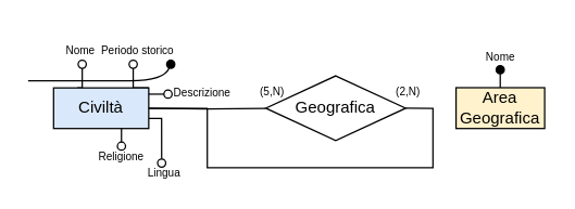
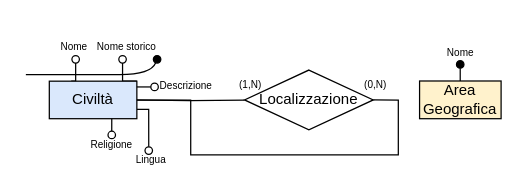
  <mxCell id="0" />
  <mxCell id="1" parent="0" />
  <mxCell id="2" style="edgeStyle=orthogonalEdgeStyle;rounded=0;orthogonalLoop=1;jettySize=auto;html=1;exitX=0.5;exitY=1;exitDx=0;exitDy=0;" edge="1" parent="1"><mxGeometry relative="1" as="geometry"><mxPoint x="171.34" y="43.36" as="sourcePoint" /><mxPoint x="171.34" y="43.36" as="targetPoint" /></mxGeometry></mxCell>
  <mxCell id="3" style="edgeStyle=orthogonalEdgeStyle;rounded=0;orthogonalLoop=1;jettySize=auto;html=1;endArrow=none;endFill=0;" edge="1" parent="1" target="5"><mxGeometry relative="1" as="geometry"><mxPoint x="105.65" y="79.25" as="sourcePoint" /></mxGeometry></mxCell>
  <mxCell id="4" style="edgeStyle=orthogonalEdgeStyle;rounded=0;orthogonalLoop=1;jettySize=auto;html=1;exitX=1;exitY=0.5;exitDx=0;exitDy=0;endArrow=none;endFill=0;" edge="1" parent="1" source="5" target="19"><mxGeometry relative="1" as="geometry" /></mxCell>
- <mxCell id="5" value="Geografica" style="shape=rhombus;perimeter=rhombusPerimeter;whiteSpace=wrap;html=1;align=center;" vertex="1" parent="1"><mxGeometry x="195" y="55.36" width="102.98" height="47.79" as="geometry" /></mxCell>
- <mxCell id="6" value="&lt;font style=&quot;font-size: 8px;&quot;&gt;(5,N)&lt;/font&gt;" style="text;html=1;align=center;verticalAlign=middle;whiteSpace=wrap;rounded=1;strokeColor=none;glass=0;" vertex="1" parent="1"><mxGeometry x="175" y="58.15" width="50" height="15" as="geometry" /></mxCell>
- <mxCell id="7" value="&lt;font style=&quot;font-size: 8px;&quot;&gt;(2,N)&lt;/font&gt;" style="text;html=1;align=center;verticalAlign=middle;whiteSpace=wrap;rounded=1;strokeColor=none;glass=0;" vertex="1" parent="1"><mxGeometry x="275" y="58.15" width="50" height="15" as="geometry" /></mxCell>
+ <mxCell id="5" value="Localizzazione" style="shape=rhombus;perimeter=rhombusPerimeter;whiteSpace=wrap;html=1;align=center;" vertex="1" parent="1"><mxGeometry x="195" y="55.36" width="102.98" height="47.79" as="geometry" /></mxCell>
+ <mxCell id="6" value="&lt;font style=&quot;font-size: 8px;&quot;&gt;(1,N)&lt;/font&gt;" style="text;html=1;align=center;verticalAlign=middle;whiteSpace=wrap;rounded=1;strokeColor=none;glass=0;" vertex="1" parent="1"><mxGeometry x="175" y="58.15" width="50" height="15" as="geometry" /></mxCell>
+ <mxCell id="7" value="&lt;font style=&quot;font-size: 8px;&quot;&gt;(0,N)&lt;/font&gt;" style="text;html=1;align=center;verticalAlign=middle;whiteSpace=wrap;rounded=1;strokeColor=none;glass=0;" vertex="1" parent="1"><mxGeometry x="275" y="58.15" width="50" height="15" as="geometry" /></mxCell>
  <mxCell id="8" style="edgeStyle=orthogonalEdgeStyle;rounded=0;orthogonalLoop=1;jettySize=auto;html=1;exitX=0.25;exitY=0;exitDx=0;exitDy=0;entryX=0.5;entryY=1;entryDx=0;entryDy=0;endArrow=oval;endFill=0;" edge="1" parent="1" source="19"><mxGeometry relative="1" as="geometry"><mxPoint x="60" y="46.75" as="targetPoint" /></mxGeometry></mxCell>
  <mxCell id="9" style="edgeStyle=orthogonalEdgeStyle;rounded=0;orthogonalLoop=1;jettySize=auto;html=1;exitX=1;exitY=0;exitDx=0;exitDy=0;entryX=0.25;entryY=1;entryDx=0;entryDy=0;endArrow=oval;endFill=0;" edge="1" parent="1" source="19"><mxGeometry relative="1" as="geometry"><mxPoint x="97.5" y="46.75" as="targetPoint" /></mxGeometry></mxCell>
- <mxCell id="10" value="&lt;font style=&quot;font-size: 8px;&quot;&gt;Periodo storico&lt;/font&gt;" style="text;html=1;align=center;verticalAlign=middle;whiteSpace=wrap;rounded=0;" vertex="1" parent="1"><mxGeometry x="66.43" y="20.86" width="70" height="30" as="geometry" /></mxCell>
+ <mxCell id="10" value="&lt;font style=&quot;font-size: 8px;&quot;&gt;Nome storico&lt;/font&gt;" style="text;html=1;align=center;verticalAlign=middle;whiteSpace=wrap;rounded=0;" vertex="1" parent="1"><mxGeometry x="66.43" y="20.86" width="70" height="30" as="geometry" /></mxCell>
  <mxCell id="11" value="&lt;font style=&quot;font-size: 8px;&quot;&gt;Nome&lt;/font&gt;" style="text;html=1;align=center;verticalAlign=middle;whiteSpace=wrap;rounded=0;" vertex="1" parent="1"><mxGeometry x="28.93" y="20.86" width="60" height="30" as="geometry" /></mxCell>
  <mxCell id="12" value="" style="curved=1;endArrow=oval;html=1;rounded=0;entryX=0.642;entryY=0.924;entryDx=0;entryDy=0;entryPerimeter=0;endFill=1;" edge="1" parent="1"><mxGeometry width="50" height="50" relative="1" as="geometry"><mxPoint x="20.18" y="59.04" as="sourcePoint" /><mxPoint x="125.12" y="46.76" as="targetPoint" /><Array as="points"><mxPoint x="70.18" y="59.04" /><mxPoint x="120.18" y="59.04" /></Array></mxGeometry></mxCell>
  <mxCell id="13" value="&lt;font style=&quot;font-size: 8px;&quot;&gt;Descrizione&lt;/font&gt;" style="text;html=1;align=center;verticalAlign=middle;whiteSpace=wrap;rounded=0;" vertex="1" parent="1"><mxGeometry x="127.74" y="61.15" width="41.24" height="12" as="geometry" /></mxCell>
  <mxCell id="14" style="edgeStyle=orthogonalEdgeStyle;rounded=0;orthogonalLoop=1;jettySize=auto;html=1;exitX=0.25;exitY=1;exitDx=0;exitDy=0;endArrow=oval;endFill=0;" edge="1" parent="1"><mxGeometry relative="1" as="geometry"><mxPoint x="87.77" y="81.77" as="sourcePoint" /><mxPoint x="88.86" y="107.27" as="targetPoint" /></mxGeometry></mxCell>
  <mxCell id="15" style="edgeStyle=orthogonalEdgeStyle;rounded=0;orthogonalLoop=1;jettySize=auto;html=1;exitX=1;exitY=0.75;exitDx=0;exitDy=0;endArrow=oval;endFill=0;" edge="1" parent="1" source="19"><mxGeometry relative="1" as="geometry"><mxPoint x="117.35" y="94.27" as="sourcePoint" /><mxPoint x="118.44" y="119.77" as="targetPoint" /></mxGeometry></mxCell>
  <mxCell id="16" value="&lt;font style=&quot;font-size: 8px;&quot;&gt;Lingua&lt;/font&gt;" style="text;html=1;align=center;verticalAlign=middle;whiteSpace=wrap;rounded=0;" vertex="1" parent="1"><mxGeometry x="114.07" y="121.27" width="13.49" height="9.75" as="geometry" /></mxCell>
  <mxCell id="17" value="&lt;font style=&quot;font-size: 8px;&quot;&gt;Religione&lt;/font&gt;" style="text;html=1;align=center;verticalAlign=middle;whiteSpace=wrap;rounded=0;" vertex="1" parent="1"><mxGeometry x="82.9" y="107.27" width="12" height="14" as="geometry" /></mxCell>
  <mxCell id="18" style="edgeStyle=orthogonalEdgeStyle;rounded=0;orthogonalLoop=1;jettySize=auto;html=1;exitX=1;exitY=0.5;exitDx=0;exitDy=0;endArrow=oval;endFill=0;" edge="1" parent="1"><mxGeometry relative="1" as="geometry"><mxPoint x="99.98" y="68.86" as="sourcePoint" /><mxPoint x="123.1" y="68.86" as="targetPoint" /></mxGeometry></mxCell>
  <mxCell id="19" value="Civiltà" style="whiteSpace=wrap;html=1;align=center;fillColor=#dae8fc;" vertex="1" parent="1"><mxGeometry x="38.93" y="64.25" width="70" height="30" as="geometry" /></mxCell>
  <mxCell id="20" style="edgeStyle=orthogonalEdgeStyle;rounded=0;orthogonalLoop=1;jettySize=auto;html=1;entryX=0.5;entryY=1;entryDx=0;entryDy=0;endArrow=oval;endFill=1;" edge="1" parent="1"><mxGeometry relative="1" as="geometry"><mxPoint x="367.5" y="50.86" as="targetPoint" /><mxPoint x="367.5" y="66.5" as="sourcePoint" /></mxGeometry></mxCell>
  <mxCell id="21" value="&lt;font style=&quot;font-size: 8px;&quot;&gt;Nome&lt;/font&gt;" style="text;html=1;align=center;verticalAlign=middle;whiteSpace=wrap;rounded=0;" vertex="1" parent="1"><mxGeometry x="337.59" y="26" width="60" height="30" as="geometry" /></mxCell>
  <mxCell id="22" value="Area&lt;div&gt;Geografica&lt;/div&gt;" style="whiteSpace=wrap;html=1;align=center;fillColor=#fff2cc;" vertex="1" parent="1"><mxGeometry x="335" y="64.1" width="65.19" height="30.15" as="geometry" /></mxCell>
